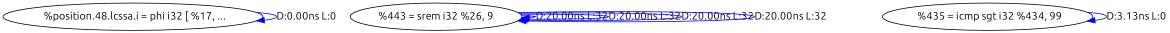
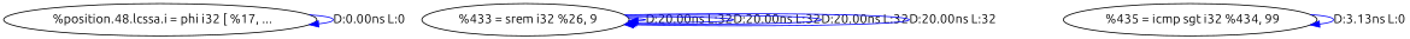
  digraph {
    fontname=Ubuntu
    node [fontname=Ubuntu]
    edge [color=blue fontname=Ubuntu]
    n1 [label="  %position.48.lcssa.i = phi i32 [ %17, ..."]
-   n2 [label="%443 = srem i32 %26, 9"]
+   n2 [label="  %433 = srem i32 %26, 9"]
    n3 [label="  %435 = icmp sgt i32 %434, 99"]
    n1 -> n1 [label="D:0.00ns L:0"]
    n2 -> n2 [label="D:20.00ns L:32"]
    n2 -> n2 [label="D:20.00ns L:32"]
    n2 -> n2 [label="D:20.00ns L:32"]
    n2 -> n2 [label="D:20.00ns L:32"]
    n3 -> n3 [label="D:3.13ns L:0"]
  }
